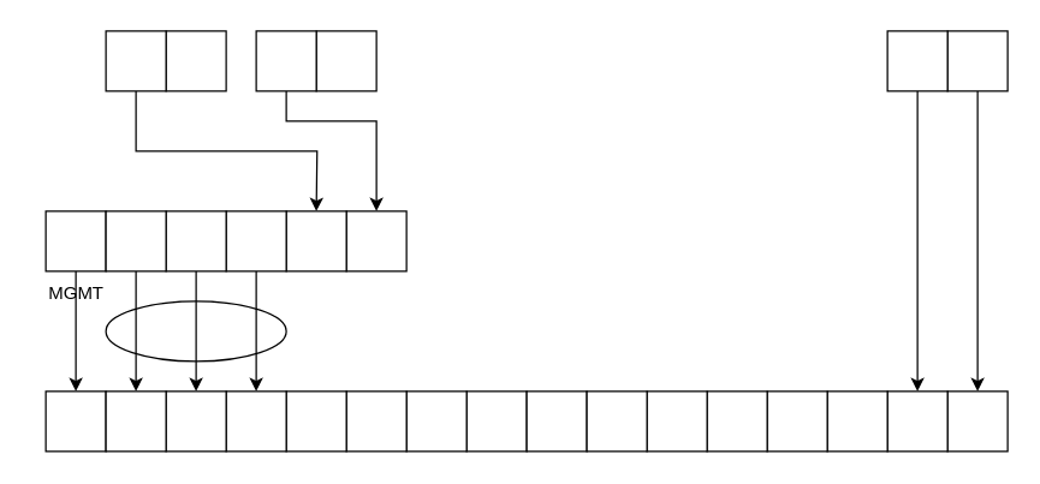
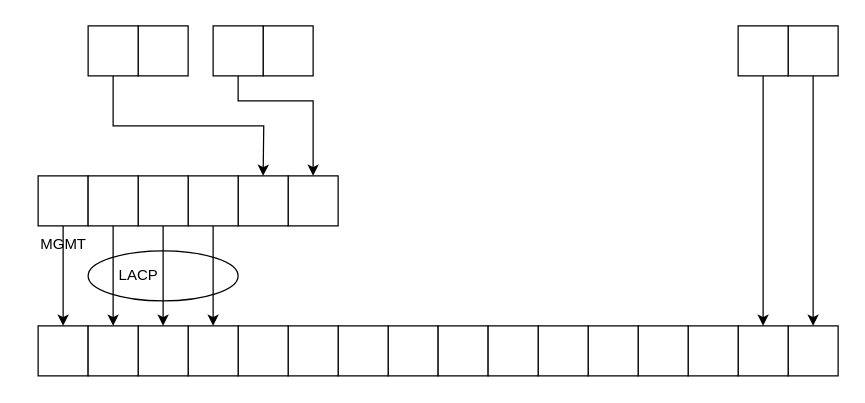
  <mxCell id="0" />
  <mxCell id="1" parent="0" />
  <mxCell id="2" value="" style="ellipse;whiteSpace=wrap;html=1;" vertex="1" parent="1"><mxGeometry x="70" y="200" width="120" height="40" as="geometry" /></mxCell>
  <mxCell id="3" style="edgeStyle=orthogonalEdgeStyle;rounded=0;orthogonalLoop=1;jettySize=auto;html=1;exitX=0.5;exitY=1;exitDx=0;exitDy=0;" edge="1" parent="1" source="31"><mxGeometry relative="1" as="geometry"><mxPoint x="210" y="140" as="targetPoint" /></mxGeometry></mxCell>
  <mxCell id="4" value="" style="group" vertex="1" connectable="0" parent="1"><mxGeometry x="30" y="260" width="320" height="40" as="geometry" /></mxCell>
  <mxCell id="5" value="" style="whiteSpace=wrap;html=1;aspect=fixed;flipH=0;flipV=0;container=0;" vertex="1" parent="4"><mxGeometry x="280" width="40" height="40" as="geometry" /></mxCell>
  <mxCell id="6" value="" style="whiteSpace=wrap;html=1;aspect=fixed;flipH=0;flipV=0;container=0;" vertex="1" parent="4"><mxGeometry x="240" width="40" height="40" as="geometry" /></mxCell>
  <mxCell id="7" value="" style="whiteSpace=wrap;html=1;aspect=fixed;flipH=0;flipV=0;container=0;" vertex="1" parent="4"><mxGeometry x="200" width="40" height="40" as="geometry" /></mxCell>
  <mxCell id="8" value="" style="whiteSpace=wrap;html=1;aspect=fixed;flipH=0;flipV=0;container=0;" vertex="1" parent="4"><mxGeometry x="160" width="40" height="40" as="geometry" /></mxCell>
  <mxCell id="9" value="" style="whiteSpace=wrap;html=1;aspect=fixed;flipH=0;flipV=0;container=0;" vertex="1" parent="4"><mxGeometry x="120" width="40" height="40" as="geometry" /></mxCell>
  <mxCell id="10" value="" style="whiteSpace=wrap;html=1;aspect=fixed;flipH=0;flipV=0;container=0;" vertex="1" parent="4"><mxGeometry x="80" width="40" height="40" as="geometry" /></mxCell>
  <mxCell id="11" value="" style="whiteSpace=wrap;html=1;aspect=fixed;flipH=0;flipV=0;container=0;" vertex="1" parent="4"><mxGeometry width="40" height="40" as="geometry" /></mxCell>
  <mxCell id="12" value="" style="whiteSpace=wrap;html=1;aspect=fixed;flipH=0;flipV=0;container=0;" vertex="1" parent="4"><mxGeometry x="40" width="40" height="40" as="geometry" /></mxCell>
  <mxCell id="13" value="" style="group" vertex="1" connectable="0" parent="1"><mxGeometry x="350" y="260" width="320" height="40" as="geometry" /></mxCell>
  <mxCell id="14" value="" style="whiteSpace=wrap;html=1;aspect=fixed;flipH=0;flipV=0;container=0;" vertex="1" parent="13"><mxGeometry x="280" width="40" height="40" as="geometry" /></mxCell>
  <mxCell id="15" value="" style="whiteSpace=wrap;html=1;aspect=fixed;flipH=0;flipV=0;container=0;" vertex="1" parent="13"><mxGeometry x="240" width="40" height="40" as="geometry" /></mxCell>
  <mxCell id="16" value="" style="whiteSpace=wrap;html=1;aspect=fixed;flipH=0;flipV=0;container=0;" vertex="1" parent="13"><mxGeometry x="200" width="40" height="40" as="geometry" /></mxCell>
  <mxCell id="17" value="" style="whiteSpace=wrap;html=1;aspect=fixed;flipH=0;flipV=0;container=0;" vertex="1" parent="13"><mxGeometry x="160" width="40" height="40" as="geometry" /></mxCell>
  <mxCell id="18" value="" style="whiteSpace=wrap;html=1;aspect=fixed;flipH=0;flipV=0;container=0;" vertex="1" parent="13"><mxGeometry x="120" width="40" height="40" as="geometry" /></mxCell>
  <mxCell id="19" value="" style="whiteSpace=wrap;html=1;aspect=fixed;flipH=0;flipV=0;container=0;" vertex="1" parent="13"><mxGeometry x="80" width="40" height="40" as="geometry" /></mxCell>
  <mxCell id="20" value="" style="whiteSpace=wrap;html=1;aspect=fixed;flipH=0;flipV=0;container=0;" vertex="1" parent="13"><mxGeometry width="40" height="40" as="geometry" /></mxCell>
  <mxCell id="21" value="" style="whiteSpace=wrap;html=1;aspect=fixed;flipH=0;flipV=0;container=0;" vertex="1" parent="13"><mxGeometry x="40" width="40" height="40" as="geometry" /></mxCell>
  <mxCell id="22" value="" style="group" vertex="1" connectable="0" parent="1"><mxGeometry x="30" y="140" width="240" height="40" as="geometry" /></mxCell>
  <mxCell id="23" value="" style="whiteSpace=wrap;html=1;aspect=fixed;flipH=0;flipV=0;container=0;" vertex="1" parent="22"><mxGeometry x="200" width="40" height="40" as="geometry" /></mxCell>
  <mxCell id="24" value="" style="whiteSpace=wrap;html=1;aspect=fixed;flipH=0;flipV=0;container=0;" vertex="1" parent="22"><mxGeometry x="160" width="40" height="40" as="geometry" /></mxCell>
  <mxCell id="25" value="" style="whiteSpace=wrap;html=1;aspect=fixed;flipH=0;flipV=0;container=0;" vertex="1" parent="22"><mxGeometry x="120" width="40" height="40" as="geometry" /></mxCell>
  <mxCell id="26" value="" style="whiteSpace=wrap;html=1;aspect=fixed;flipH=0;flipV=0;container=0;" vertex="1" parent="22"><mxGeometry x="80" width="40" height="40" as="geometry" /></mxCell>
  <mxCell id="27" value="" style="whiteSpace=wrap;html=1;aspect=fixed;flipH=0;flipV=0;container=0;" vertex="1" parent="22"><mxGeometry width="40" height="40" as="geometry" /></mxCell>
  <mxCell id="28" value="" style="whiteSpace=wrap;html=1;aspect=fixed;flipH=0;flipV=0;container=0;" vertex="1" parent="22"><mxGeometry x="40" width="40" height="40" as="geometry" /></mxCell>
  <mxCell id="29" value="" style="group" vertex="1" connectable="0" parent="1"><mxGeometry x="70" y="20" width="80" height="40" as="geometry" /></mxCell>
  <mxCell id="30" value="" style="whiteSpace=wrap;html=1;aspect=fixed;flipH=1;flipV=1;" vertex="1" parent="29"><mxGeometry x="40" width="40" height="40" as="geometry" /></mxCell>
  <mxCell id="31" value="" style="whiteSpace=wrap;html=1;aspect=fixed;flipH=1;flipV=1;" vertex="1" parent="29"><mxGeometry width="40" height="40" as="geometry" /></mxCell>
  <mxCell id="32" value="" style="group" vertex="1" connectable="0" parent="1"><mxGeometry x="170" y="20" width="80" height="40" as="geometry" /></mxCell>
  <mxCell id="33" value="" style="whiteSpace=wrap;html=1;aspect=fixed;flipH=1;flipV=1;" vertex="1" parent="32"><mxGeometry x="40" width="40" height="40" as="geometry" /></mxCell>
  <mxCell id="34" value="" style="whiteSpace=wrap;html=1;aspect=fixed;flipH=1;flipV=1;" vertex="1" parent="32"><mxGeometry width="40" height="40" as="geometry" /></mxCell>
  <mxCell id="35" style="edgeStyle=orthogonalEdgeStyle;rounded=0;orthogonalLoop=1;jettySize=auto;html=1;exitX=0.5;exitY=1;exitDx=0;exitDy=0;entryX=0.5;entryY=0;entryDx=0;entryDy=0;" edge="1" parent="1" source="34" target="23"><mxGeometry relative="1" as="geometry"><Array as="points"><mxPoint x="190" y="80" /><mxPoint x="250" y="80" /></Array></mxGeometry></mxCell>
  <mxCell id="36" style="edgeStyle=orthogonalEdgeStyle;rounded=0;orthogonalLoop=1;jettySize=auto;html=1;exitX=0.5;exitY=1;exitDx=0;exitDy=0;entryX=0.5;entryY=0;entryDx=0;entryDy=0;" edge="1" parent="1" source="27" target="11"><mxGeometry relative="1" as="geometry" /></mxCell>
  <mxCell id="37" style="edgeStyle=orthogonalEdgeStyle;rounded=0;orthogonalLoop=1;jettySize=auto;html=1;exitX=0.5;exitY=1;exitDx=0;exitDy=0;entryX=0.5;entryY=0;entryDx=0;entryDy=0;" edge="1" parent="1" source="28" target="12"><mxGeometry relative="1" as="geometry" /></mxCell>
  <mxCell id="38" style="edgeStyle=orthogonalEdgeStyle;rounded=0;orthogonalLoop=1;jettySize=auto;html=1;exitX=0.5;exitY=1;exitDx=0;exitDy=0;entryX=0.5;entryY=0;entryDx=0;entryDy=0;" edge="1" parent="1" source="26" target="10"><mxGeometry relative="1" as="geometry" /></mxCell>
  <mxCell id="39" style="edgeStyle=orthogonalEdgeStyle;rounded=0;orthogonalLoop=1;jettySize=auto;html=1;exitX=0.5;exitY=1;exitDx=0;exitDy=0;entryX=0.5;entryY=0;entryDx=0;entryDy=0;" edge="1" parent="1" source="25" target="9"><mxGeometry relative="1" as="geometry" /></mxCell>
  <mxCell id="40" value="" style="group" vertex="1" connectable="0" parent="1"><mxGeometry x="590" y="20" width="80" height="40" as="geometry" /></mxCell>
  <mxCell id="41" value="" style="whiteSpace=wrap;html=1;aspect=fixed;flipH=1;flipV=1;" vertex="1" parent="40"><mxGeometry x="40" width="40" height="40" as="geometry" /></mxCell>
  <mxCell id="42" value="" style="whiteSpace=wrap;html=1;aspect=fixed;flipH=1;flipV=1;" vertex="1" parent="40"><mxGeometry width="40" height="40" as="geometry" /></mxCell>
  <mxCell id="43" style="edgeStyle=orthogonalEdgeStyle;rounded=0;orthogonalLoop=1;jettySize=auto;html=1;exitX=0.5;exitY=1;exitDx=0;exitDy=0;entryX=0.5;entryY=0;entryDx=0;entryDy=0;" edge="1" parent="1" source="41" target="14"><mxGeometry relative="1" as="geometry" /></mxCell>
  <mxCell id="44" style="edgeStyle=orthogonalEdgeStyle;rounded=0;orthogonalLoop=1;jettySize=auto;html=1;exitX=0.5;exitY=1;exitDx=0;exitDy=0;entryX=0.5;entryY=0;entryDx=0;entryDy=0;" edge="1" parent="1" source="42" target="15"><mxGeometry relative="1" as="geometry" /></mxCell>
  <mxCell id="45" value="MGMT" style="text;html=1;align=center;verticalAlign=middle;resizable=0;points=[];autosize=1;strokeColor=none;fillColor=none;" vertex="1" parent="1"><mxGeometry x="20" y="180" width="60" height="30" as="geometry" /></mxCell>
+ <mxCell id="46" value="LACP" style="text;html=1;align=center;verticalAlign=middle;resizable=0;points=[];autosize=1;strokeColor=none;fillColor=none;" vertex="1" parent="1"><mxGeometry x="85" y="205" width="50" height="30" as="geometry" /></mxCell>
